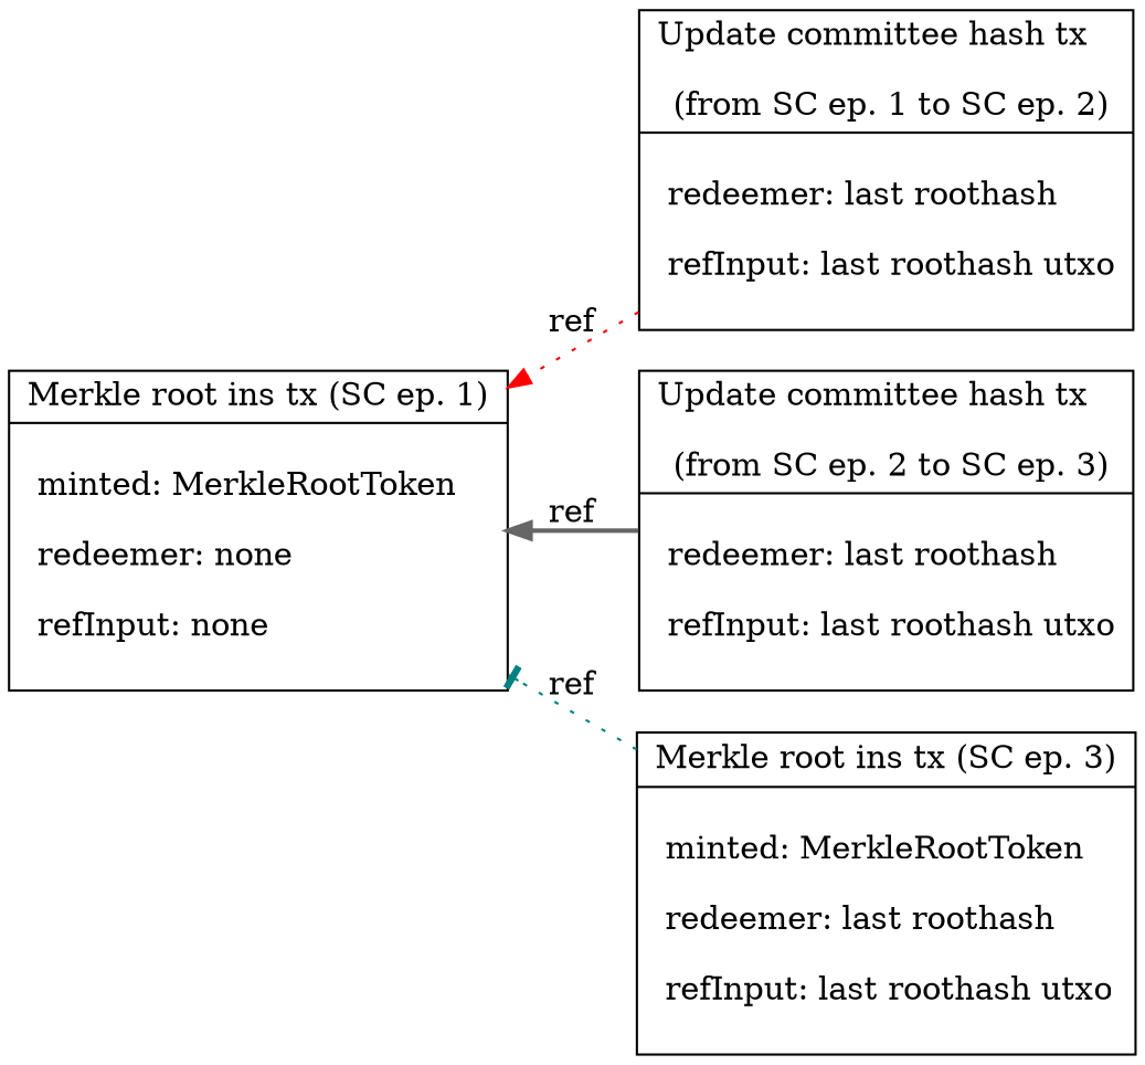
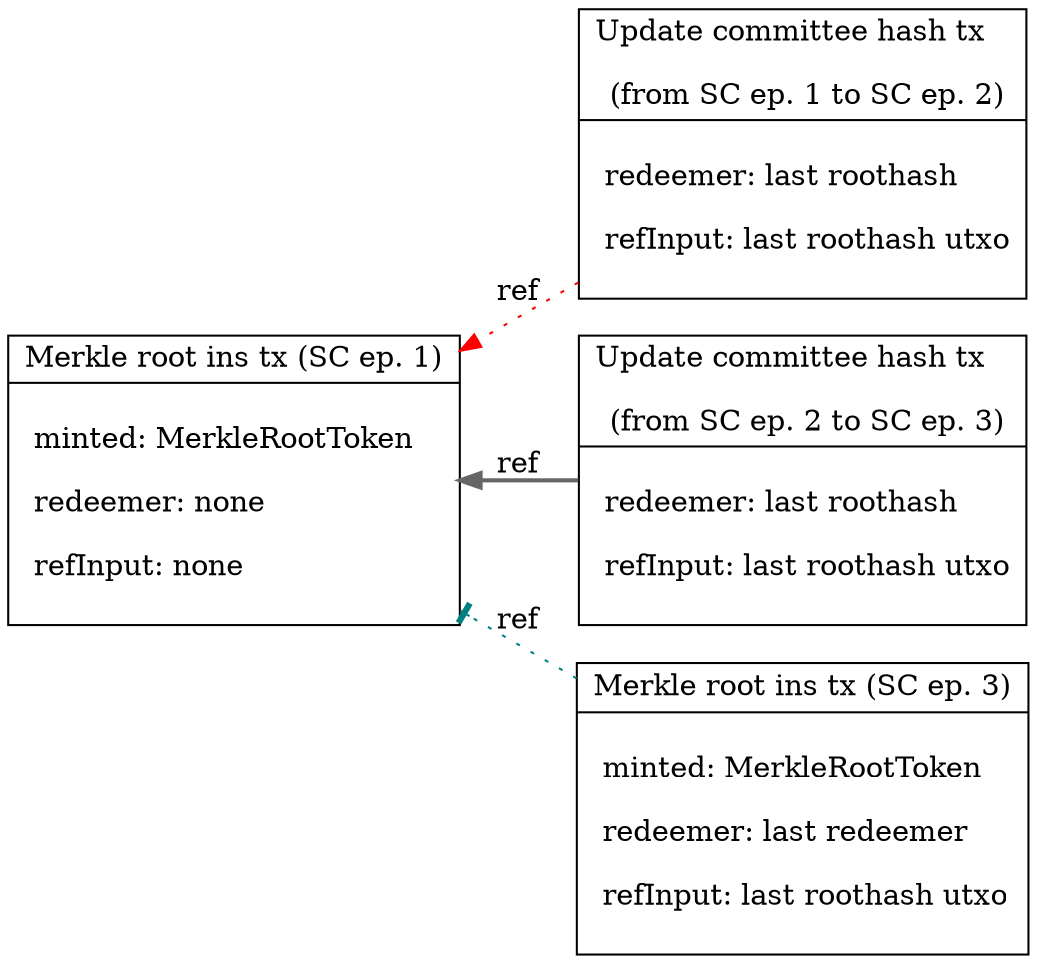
  strict digraph {
    rankdir=RL
    node [shape=record]
    edge [style=dotted arrowhead=normal]
    n1 [label="Merkle root ins tx (SC ep. 1) |\n      minted: MerkleRootToken\l\n      redeemer: none\l\n      refInput: none\l\n    "]
    n2 [label="Update committee hash tx\l\n      (from SC ep. 1 to SC ep. 2) |\n      redeemer: last roothash\l\n      refInput: last roothash utxo\l\n    "]
    n3 [label="Update committee hash tx\l\n      (from SC ep. 2 to SC ep. 3) |\n      redeemer: last roothash\l\n      refInput: last roothash utxo\l\n    "]
-   n4 [label="Merkle root ins tx (SC ep. 3) |\n      minted: MerkleRootToken\l\n      redeemer: last roothash\l\n      refInput: last roothash utxo\l\n    "]
+   n4 [label="Merkle root ins tx (SC ep. 3) |\n      minted: MerkleRootToken\l\n      redeemer: last redeemer\l\n      refInput: last roothash utxo\l\n    "]
    n2 -> n1 [label=ref color=red]
    n3 -> n1 [label=ref style=bold color=gray40]
    n4 -> n1 [label=ref color=teal arrowhead=tee]
  }
